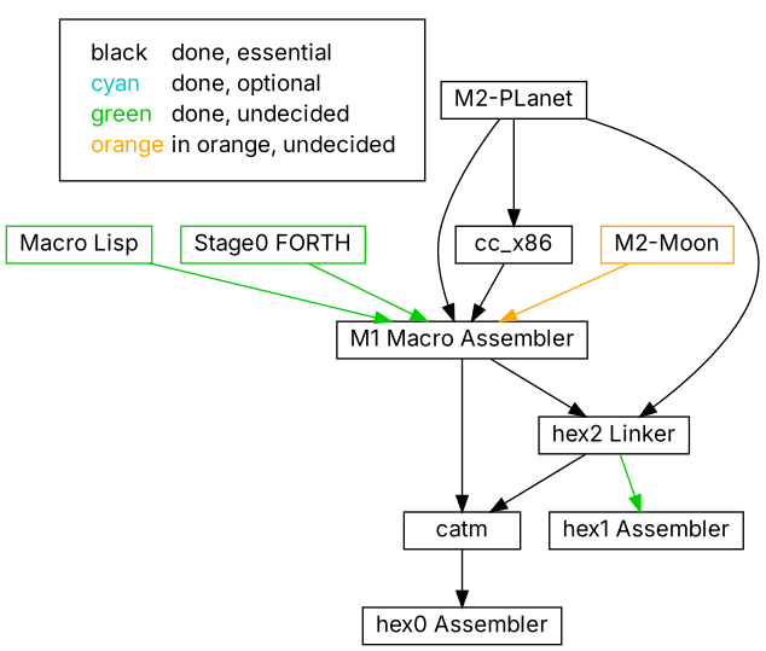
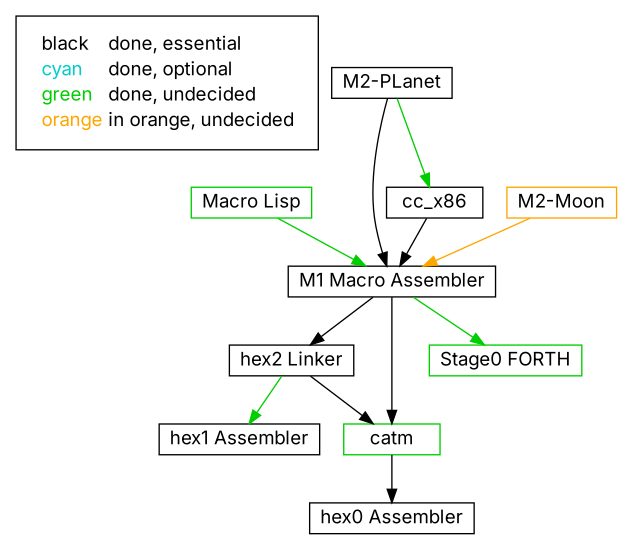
  digraph {
    fontname=Inter
    node [fontname=Inter shape=box color=black]
    edge [color=black fontname=Inter]
    n1 [height=0.25 label=<<table border="0" cellpadding="2" cellspacing="0" cellborder="0">       <tr><td align="left"><font color="black">black</font></td><td align="left">done, essential</td></tr>       <tr><td align="left"><font color="cyan3">cyan</font></td><td align="left">done, optional</td></tr>       <tr><td align="left"><font color="green3">green</font></td><td align="left">done, undecided</td></tr> <!--      <tr><td align="left"><font color="red1">red</font></td><td align="left">in progress, essential</td></tr> !-->       <tr><td align="left"><font color="orange">orange</font></td><td align="left">in orange, undecided</td></tr>       </table>> shape=plaintext width=1 color=""]
    n2 [height=0.25 label="hex1 Assembler" width=1]
    n3 [height=0.25 label="hex2 Linker" width=1]
-   n4 [height=0.25 label=catm width=1]
+   n4 [color=green3 height=0.25 label=catm width=1]
    "hex0 Assembler" [height=0.25 width=1 color=""]
    n6 [height=0.25 label="M1 Macro Assembler" width=1]
    n7 [color=green3 height=0.25 label="Macro Lisp" width=1]
    n8 [color=green3 height=0.25 label="Stage0 FORTH" width=1]
    n9 [height=0.25 label=cc_x86 width=1]
    n10 [height=0.25 label="M2-PLanet" width=1]
    n11 [color=orange height=0.25 label="M2-Moon" width=1]
    subgraph cluster_1 {
      n1
    }
    n3 -> n2 [color=green3 height=0.25]
    n3 -> n4 [height=0.25]
    n4 -> "hex0 Assembler" [height=0.25]
    n6 -> n3 [height=0.25]
    n6 -> n4 [height=0.25]
    n7 -> n6 [color=green3 height=0.25]
-   n8 -> n6 [color=green3 height=0.25]
+   n6 -> n8 [color=green3 height=0.25]
    n9 -> n6 [height=0.25]
-   n10 -> n3 [height=0.25]
    n10 -> n6 [height=0.25]
-   n10 -> n9 [height=0.25]
+   n10 -> n9 [color=green3 height=0.25]
    n11 -> n6 [color=orange height=0.25]
  }
